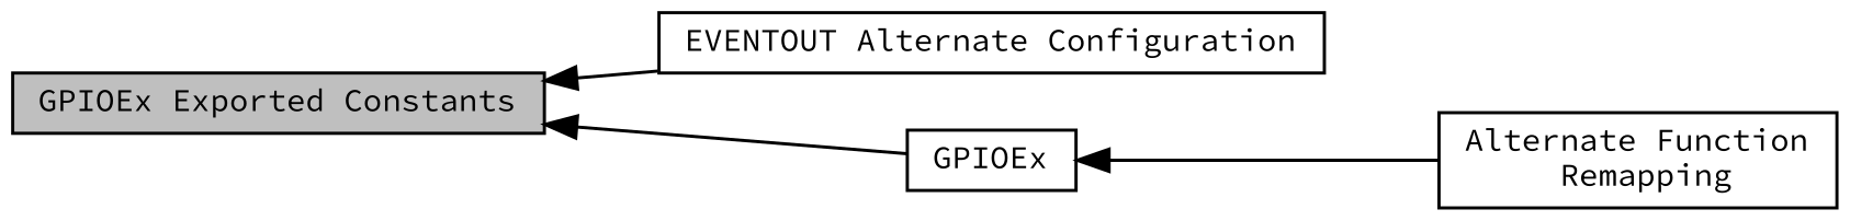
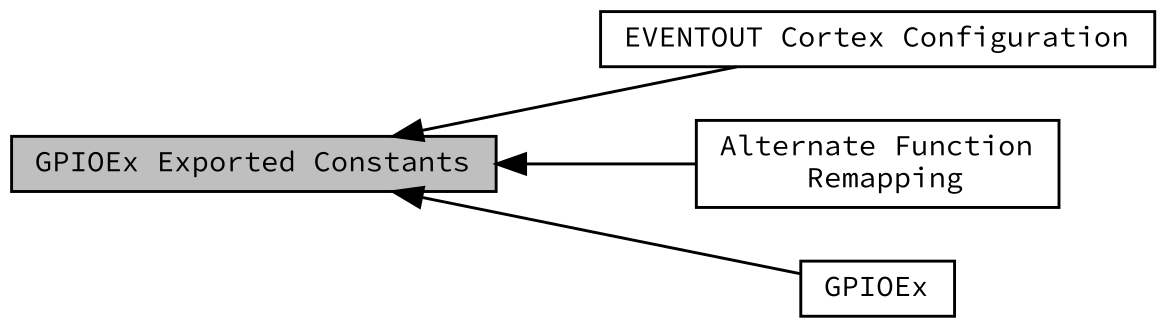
  digraph {
    fontname="Source Code Pro"
    rankdir=LR
    node [color=black fillcolor=white fontname="Source Code Pro" fontsize=10 shape=box style=filled]
    edge [dir=back fontname="Source Code Pro" fontsize=10 labelfontname=Helvetica labelfontsize=10 shape=plaintext style=solid]
-   n1 [height=0.2 label="EVENTOUT Alternate Configuration" width=0.4]
+   n1 [height=0.2 label="EVENTOUT Cortex Configuration" width=0.4]
    n2 [height=0.2 label="Alternate Function\l Remapping" width=0.4]
    n3 [fillcolor=grey75 fontcolor=black height=0.2 label="GPIOEx Exported Constants" width=0.4]
    n4 [height=0.2 label=GPIOEx width=0.4]
    n3 -> n1
-   n4 -> n2
+   n3 -> n2
    n3 -> n4
  }
